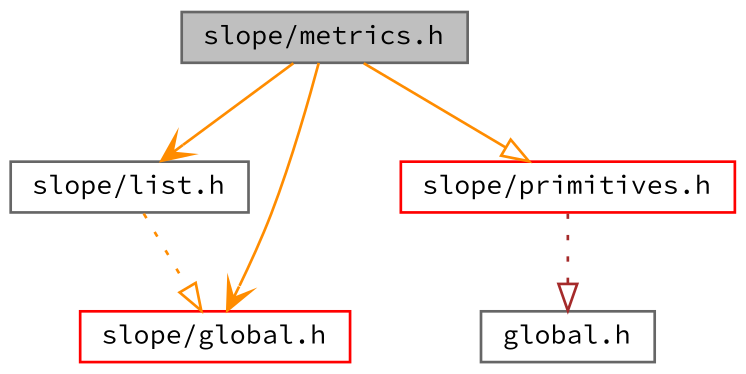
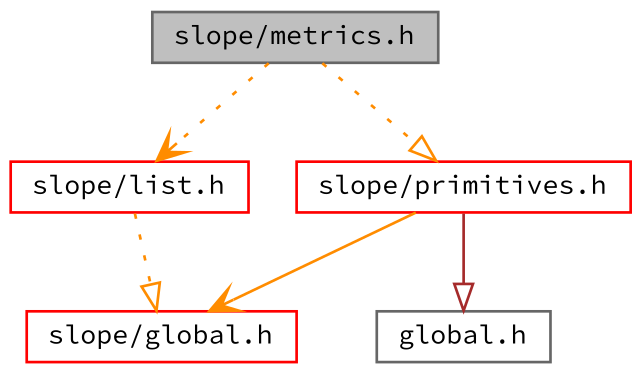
  digraph {
    fontname="Source Code Pro"
    node [color=gray40 fillcolor=white fontname="Source Code Pro" fontsize=10 shape=record style=filled]
    edge [arrowhead=onormal color=darkorange fontname="Source Code Pro" fontsize=10 labelfontname=Helvetica labelfontsize=10 style=solid]
    n1 [fillcolor=grey75 fontcolor=black height=0.2 label="slope/metrics.h" width=0.4]
-   n2 [height=0.2 label="slope/list.h" width=0.4]
+   n2 [color=red height=0.2 label="slope/list.h" width=0.4]
    n3 [color=red height=0.2 label="slope/primitives.h" width=0.4]
    n4 [color=red height=0.2 label="slope/global.h" width=0.4]
    n5 [height=0.2 label="global.h" width=0.4]
-   n1 -> n2 [arrowhead=vee]
-   n1 -> n3
+   n1 -> n2 [arrowhead=vee style=dotted]
+   n1 -> n3 [style=dotted]
    n2 -> n4 [style=dotted]
-   n1 -> n4 [arrowhead=vee]
-   n3 -> n5 [color=brown style=dotted]
+   n3 -> n4 [arrowhead=vee]
+   n3 -> n5 [color=brown]
  }
